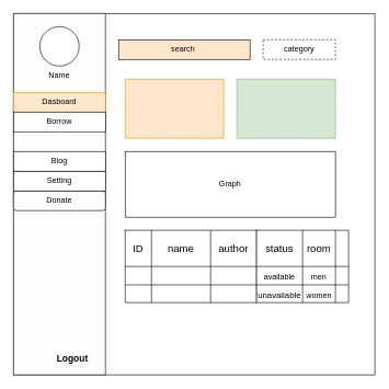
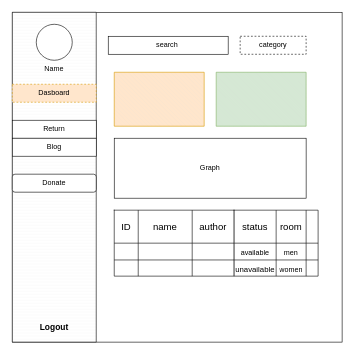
  <mxCell id="0" />
  <mxCell id="1" parent="0" />
  <mxCell id="2" value="" style="whiteSpace=wrap;html=1;aspect=fixed;strokeColor=#000000;" vertex="1" parent="1"><mxGeometry x="20" y="20" width="550" height="550" as="geometry" /></mxCell>
  <mxCell id="3" value="" style="shape=table;startSize=0;container=1;collapsible=0;childLayout=tableLayout;fontSize=16;gradientColor=none;" vertex="1" parent="1"><mxGeometry x="190" y="350" width="200" height="110" as="geometry" /></mxCell>
  <mxCell id="4" value="" style="shape=tableRow;horizontal=0;startSize=0;swimlaneHead=0;swimlaneBody=0;strokeColor=inherit;top=0;left=0;bottom=0;right=0;collapsible=0;dropTarget=0;fillColor=none;points=[[0,0.5],[1,0.5]];portConstraint=eastwest;fontSize=16;" vertex="1" parent="3"><mxGeometry width="200" height="55" as="geometry" /></mxCell>
  <mxCell id="5" value="ID" style="shape=partialRectangle;html=1;whiteSpace=wrap;connectable=0;strokeColor=inherit;overflow=hidden;fillColor=none;top=0;left=0;bottom=0;right=0;pointerEvents=1;fontSize=16;" vertex="1" parent="4"><mxGeometry width="40" height="55" as="geometry"><mxRectangle width="40" height="55" as="alternateBounds" /></mxGeometry></mxCell>
  <mxCell id="6" value="name" style="shape=partialRectangle;html=1;whiteSpace=wrap;connectable=0;strokeColor=inherit;overflow=hidden;fillColor=none;top=0;left=0;bottom=0;right=0;pointerEvents=1;fontSize=16;" vertex="1" parent="4"><mxGeometry x="40" width="90" height="55" as="geometry"><mxRectangle width="90" height="55" as="alternateBounds" /></mxGeometry></mxCell>
  <mxCell id="7" value="author" style="shape=partialRectangle;html=1;whiteSpace=wrap;connectable=0;strokeColor=inherit;overflow=hidden;fillColor=none;top=0;left=0;bottom=0;right=0;pointerEvents=1;fontSize=16;" vertex="1" parent="4"><mxGeometry x="130" width="70" height="55" as="geometry"><mxRectangle width="70" height="55" as="alternateBounds" /></mxGeometry></mxCell>
  <mxCell id="8" value="" style="shape=tableRow;horizontal=0;startSize=0;swimlaneHead=0;swimlaneBody=0;strokeColor=inherit;top=0;left=0;bottom=0;right=0;collapsible=0;dropTarget=0;fillColor=none;points=[[0,0.5],[1,0.5]];portConstraint=eastwest;fontSize=16;" vertex="1" parent="3"><mxGeometry y="55" width="200" height="28" as="geometry" /></mxCell>
  <mxCell id="9" value="" style="shape=partialRectangle;html=1;whiteSpace=wrap;connectable=0;strokeColor=inherit;overflow=hidden;fillColor=none;top=0;left=0;bottom=0;right=0;pointerEvents=1;fontSize=16;" vertex="1" parent="8"><mxGeometry width="40" height="28" as="geometry"><mxRectangle width="40" height="28" as="alternateBounds" /></mxGeometry></mxCell>
  <mxCell id="10" value="" style="shape=partialRectangle;html=1;whiteSpace=wrap;connectable=0;strokeColor=inherit;overflow=hidden;fillColor=none;top=0;left=0;bottom=0;right=0;pointerEvents=1;fontSize=16;" vertex="1" parent="8"><mxGeometry x="40" width="90" height="28" as="geometry"><mxRectangle width="90" height="28" as="alternateBounds" /></mxGeometry></mxCell>
  <mxCell id="11" value="" style="shape=partialRectangle;html=1;whiteSpace=wrap;connectable=0;strokeColor=inherit;overflow=hidden;fillColor=none;top=0;left=0;bottom=0;right=0;pointerEvents=1;fontSize=16;" vertex="1" parent="8"><mxGeometry x="130" width="70" height="28" as="geometry"><mxRectangle width="70" height="28" as="alternateBounds" /></mxGeometry></mxCell>
  <mxCell id="12" value="" style="shape=tableRow;horizontal=0;startSize=0;swimlaneHead=0;swimlaneBody=0;strokeColor=inherit;top=0;left=0;bottom=0;right=0;collapsible=0;dropTarget=0;fillColor=none;points=[[0,0.5],[1,0.5]];portConstraint=eastwest;fontSize=16;" vertex="1" parent="3"><mxGeometry y="83" width="200" height="27" as="geometry" /></mxCell>
  <mxCell id="13" value="" style="shape=partialRectangle;html=1;whiteSpace=wrap;connectable=0;strokeColor=inherit;overflow=hidden;fillColor=none;top=0;left=0;bottom=0;right=0;pointerEvents=1;fontSize=16;" vertex="1" parent="12"><mxGeometry width="40" height="27" as="geometry"><mxRectangle width="40" height="27" as="alternateBounds" /></mxGeometry></mxCell>
  <mxCell id="14" value="" style="shape=partialRectangle;html=1;whiteSpace=wrap;connectable=0;strokeColor=inherit;overflow=hidden;fillColor=none;top=0;left=0;bottom=0;right=0;pointerEvents=1;fontSize=16;" vertex="1" parent="12"><mxGeometry x="40" width="90" height="27" as="geometry"><mxRectangle width="90" height="27" as="alternateBounds" /></mxGeometry></mxCell>
  <mxCell id="15" value="" style="shape=partialRectangle;html=1;whiteSpace=wrap;connectable=0;strokeColor=inherit;overflow=hidden;fillColor=none;top=0;left=0;bottom=0;right=0;pointerEvents=1;fontSize=16;" vertex="1" parent="12"><mxGeometry x="130" width="70" height="27" as="geometry"><mxRectangle width="70" height="27" as="alternateBounds" /></mxGeometry></mxCell>
- <mxCell id="16" value="search&amp;nbsp;" style="rounded=0;whiteSpace=wrap;html=1;fillColor=#ffe6cc;" vertex="1" parent="1"><mxGeometry x="180" y="60" width="200" height="30" as="geometry" /></mxCell>
+ <mxCell id="16" value="search&amp;nbsp;" style="rounded=0;whiteSpace=wrap;html=1;" vertex="1" parent="1"><mxGeometry x="180" y="60" width="200" height="30" as="geometry" /></mxCell>
  <mxCell id="17" value="" style="verticalLabelPosition=bottom;verticalAlign=top;html=1;shape=mxgraph.basic.patternFillRect;fillStyle=diagRev;step=5;fillStrokeWidth=0.2;fillStrokeColor=#dddddd;fillColor=#ffe6cc;strokeColor=#d79b00;" vertex="1" parent="1"><mxGeometry x="190" y="120" width="150" height="90" as="geometry" /></mxCell>
  <mxCell id="18" value="" style="verticalLabelPosition=bottom;verticalAlign=top;html=1;shape=mxgraph.basic.patternFillRect;fillStyle=diagRev;step=5;fillStrokeWidth=0.2;fillStrokeColor=#dddddd;fillColor=#d5e8d4;strokeColor=#82b366;" vertex="1" parent="1"><mxGeometry x="360" y="120" width="150" height="90" as="geometry" /></mxCell>
  <mxCell id="19" value="" style="verticalLabelPosition=bottom;verticalAlign=top;html=1;shape=mxgraph.basic.patternFillRect;fillStyle=hor;step=5;fillStrokeWidth=0.2;fillStrokeColor=#dddddd;" vertex="1" parent="1"><mxGeometry x="20" y="20" width="140" height="550" as="geometry" /></mxCell>
  <mxCell id="20" value="category" style="rounded=0;whiteSpace=wrap;html=1;dashed=1;" vertex="1" parent="1"><mxGeometry x="400" y="60" width="110" height="30" as="geometry" /></mxCell>
- <mxCell id="21" value="Dasboard" style="rounded=0;whiteSpace=wrap;html=1;align=center;fillColor=#ffe6cc;strokeColor=#d79b00;" vertex="1" parent="1"><mxGeometry x="20" y="140" width="140" height="30" as="geometry" /></mxCell>
+ <mxCell id="21" value="Dasboard" style="rounded=0;whiteSpace=wrap;html=1;align=center;fillColor=#ffe6cc;strokeColor=#d79b00;dashed=1;" vertex="1" parent="1"><mxGeometry x="20" y="140" width="140" height="30" as="geometry" /></mxCell>
  <mxCell id="22" value="Donate" style="whiteSpace=wrap;html=1;align=center;rounded=1;" vertex="1" parent="1"><mxGeometry x="20" y="290" width="140" height="30" as="geometry" /></mxCell>
- <mxCell id="23" value="Borrow" style="rounded=0;whiteSpace=wrap;html=1;align=center;" vertex="1" parent="1"><mxGeometry x="20" y="170" width="140" height="30" as="geometry" /></mxCell>
- <mxCell id="25" value="Setting" style="rounded=0;whiteSpace=wrap;html=1;align=center;" vertex="1" parent="1"><mxGeometry x="20" y="260" width="140" height="30" as="geometry" /></mxCell>
- <mxCell id="26" value="&lt;b&gt;&lt;font style=&quot;font-size: 14px;&quot;&gt;Logout&lt;/font&gt;&lt;/b&gt;" style="text;html=1;align=center;verticalAlign=middle;whiteSpace=wrap;rounded=0;" vertex="1" parent="1"><mxGeometry x="80" y="530" width="60" height="30" as="geometry" /></mxCell>
+ <mxCell id="24" value="Return" style="rounded=0;whiteSpace=wrap;html=1;align=center;" vertex="1" parent="1"><mxGeometry x="20" y="200" width="140" height="30" as="geometry" /></mxCell>
+ <mxCell id="26" value="&lt;b&gt;&lt;font style=&quot;font-size: 14px;&quot;&gt;Logout&lt;/font&gt;&lt;/b&gt;" style="text;html=1;align=center;verticalAlign=middle;whiteSpace=wrap;rounded=0;" vertex="1" parent="1"><mxGeometry x="60" y="530" width="60" height="30" as="geometry" /></mxCell>
  <mxCell id="27" value="" style="ellipse;whiteSpace=wrap;html=1;aspect=fixed;" vertex="1" parent="1"><mxGeometry x="60" y="40" width="60" height="60" as="geometry" /></mxCell>
  <mxCell id="28" value="Blog" style="rounded=0;whiteSpace=wrap;html=1;align=center;" vertex="1" parent="1"><mxGeometry x="20" y="230" width="140" height="30" as="geometry" /></mxCell>
  <mxCell id="29" value="Name" style="text;html=1;align=center;verticalAlign=middle;whiteSpace=wrap;rounded=0;" vertex="1" parent="1"><mxGeometry x="60" y="100" width="60" height="30" as="geometry" /></mxCell>
  <mxCell id="30" value="Graph" style="rounded=0;whiteSpace=wrap;html=1;" vertex="1" parent="1"><mxGeometry x="190" y="230" width="320" height="100" as="geometry" /></mxCell>
  <mxCell id="31" value="" style="shape=table;startSize=0;container=1;collapsible=0;childLayout=tableLayout;fontSize=16;gradientColor=none;" vertex="1" parent="1"><mxGeometry x="390" y="350" width="140" height="110" as="geometry" /></mxCell>
  <mxCell id="32" value="" style="shape=tableRow;horizontal=0;startSize=0;swimlaneHead=0;swimlaneBody=0;strokeColor=inherit;top=0;left=0;bottom=0;right=0;collapsible=0;dropTarget=0;fillColor=none;points=[[0,0.5],[1,0.5]];portConstraint=eastwest;fontSize=16;" vertex="1" parent="31"><mxGeometry width="140" height="55" as="geometry" /></mxCell>
  <mxCell id="33" value="status" style="shape=partialRectangle;html=1;whiteSpace=wrap;connectable=0;strokeColor=inherit;overflow=hidden;fillColor=none;top=0;left=0;bottom=0;right=0;pointerEvents=1;fontSize=16;" vertex="1" parent="32"><mxGeometry width="70" height="55" as="geometry"><mxRectangle width="70" height="55" as="alternateBounds" /></mxGeometry></mxCell>
  <mxCell id="34" value="room" style="shape=partialRectangle;html=1;whiteSpace=wrap;connectable=0;strokeColor=inherit;overflow=hidden;fillColor=none;top=0;left=0;bottom=0;right=0;pointerEvents=1;fontSize=16;" vertex="1" parent="32"><mxGeometry x="70" width="50" height="55" as="geometry"><mxRectangle width="50" height="55" as="alternateBounds" /></mxGeometry></mxCell>
  <mxCell id="35" value="" style="shape=partialRectangle;html=1;whiteSpace=wrap;connectable=0;strokeColor=inherit;overflow=hidden;fillColor=none;top=0;left=0;bottom=0;right=0;pointerEvents=1;fontSize=16;" vertex="1" parent="32"><mxGeometry x="120" width="20" height="55" as="geometry"><mxRectangle width="20" height="55" as="alternateBounds" /></mxGeometry></mxCell>
  <mxCell id="36" value="" style="shape=tableRow;horizontal=0;startSize=0;swimlaneHead=0;swimlaneBody=0;strokeColor=inherit;top=0;left=0;bottom=0;right=0;collapsible=0;dropTarget=0;fillColor=none;points=[[0,0.5],[1,0.5]];portConstraint=eastwest;fontSize=16;" vertex="1" parent="31"><mxGeometry y="55" width="140" height="28" as="geometry" /></mxCell>
  <mxCell id="37" value="&lt;font style=&quot;font-size: 12px;&quot;&gt;available&lt;/font&gt;" style="shape=partialRectangle;html=1;whiteSpace=wrap;connectable=0;strokeColor=inherit;overflow=hidden;fillColor=none;top=0;left=0;bottom=0;right=0;pointerEvents=1;fontSize=16;" vertex="1" parent="36"><mxGeometry width="70" height="28" as="geometry"><mxRectangle width="70" height="28" as="alternateBounds" /></mxGeometry></mxCell>
  <mxCell id="38" value="&lt;font style=&quot;font-size: 12px;&quot;&gt;men&lt;/font&gt;" style="shape=partialRectangle;html=1;whiteSpace=wrap;connectable=0;strokeColor=inherit;overflow=hidden;fillColor=none;top=0;left=0;bottom=0;right=0;pointerEvents=1;fontSize=16;" vertex="1" parent="36"><mxGeometry x="70" width="50" height="28" as="geometry"><mxRectangle width="50" height="28" as="alternateBounds" /></mxGeometry></mxCell>
  <mxCell id="39" value="" style="shape=partialRectangle;html=1;whiteSpace=wrap;connectable=0;strokeColor=inherit;overflow=hidden;fillColor=none;top=0;left=0;bottom=0;right=0;pointerEvents=1;fontSize=16;" vertex="1" parent="36"><mxGeometry x="120" width="20" height="28" as="geometry"><mxRectangle width="20" height="28" as="alternateBounds" /></mxGeometry></mxCell>
  <mxCell id="40" value="" style="shape=tableRow;horizontal=0;startSize=0;swimlaneHead=0;swimlaneBody=0;strokeColor=inherit;top=0;left=0;bottom=0;right=0;collapsible=0;dropTarget=0;fillColor=none;points=[[0,0.5],[1,0.5]];portConstraint=eastwest;fontSize=16;" vertex="1" parent="31"><mxGeometry y="83" width="140" height="27" as="geometry" /></mxCell>
  <mxCell id="41" value="&lt;font style=&quot;font-size: 13px;&quot;&gt;unavailable&lt;/font&gt;" style="shape=partialRectangle;html=1;whiteSpace=wrap;connectable=0;strokeColor=inherit;overflow=hidden;fillColor=none;top=0;left=0;bottom=0;right=0;pointerEvents=1;fontSize=16;" vertex="1" parent="40"><mxGeometry width="70" height="27" as="geometry"><mxRectangle width="70" height="27" as="alternateBounds" /></mxGeometry></mxCell>
  <mxCell id="42" value="&lt;font style=&quot;font-size: 12px;&quot;&gt;women&lt;/font&gt;" style="shape=partialRectangle;html=1;whiteSpace=wrap;connectable=0;strokeColor=inherit;overflow=hidden;fillColor=none;top=0;left=0;bottom=0;right=0;pointerEvents=1;fontSize=16;" vertex="1" parent="40"><mxGeometry x="70" width="50" height="27" as="geometry"><mxRectangle width="50" height="27" as="alternateBounds" /></mxGeometry></mxCell>
  <mxCell id="43" value="" style="shape=partialRectangle;html=1;whiteSpace=wrap;connectable=0;strokeColor=inherit;overflow=hidden;fillColor=none;top=0;left=0;bottom=0;right=0;pointerEvents=1;fontSize=16;" vertex="1" parent="40"><mxGeometry x="120" width="20" height="27" as="geometry"><mxRectangle width="20" height="27" as="alternateBounds" /></mxGeometry></mxCell>
